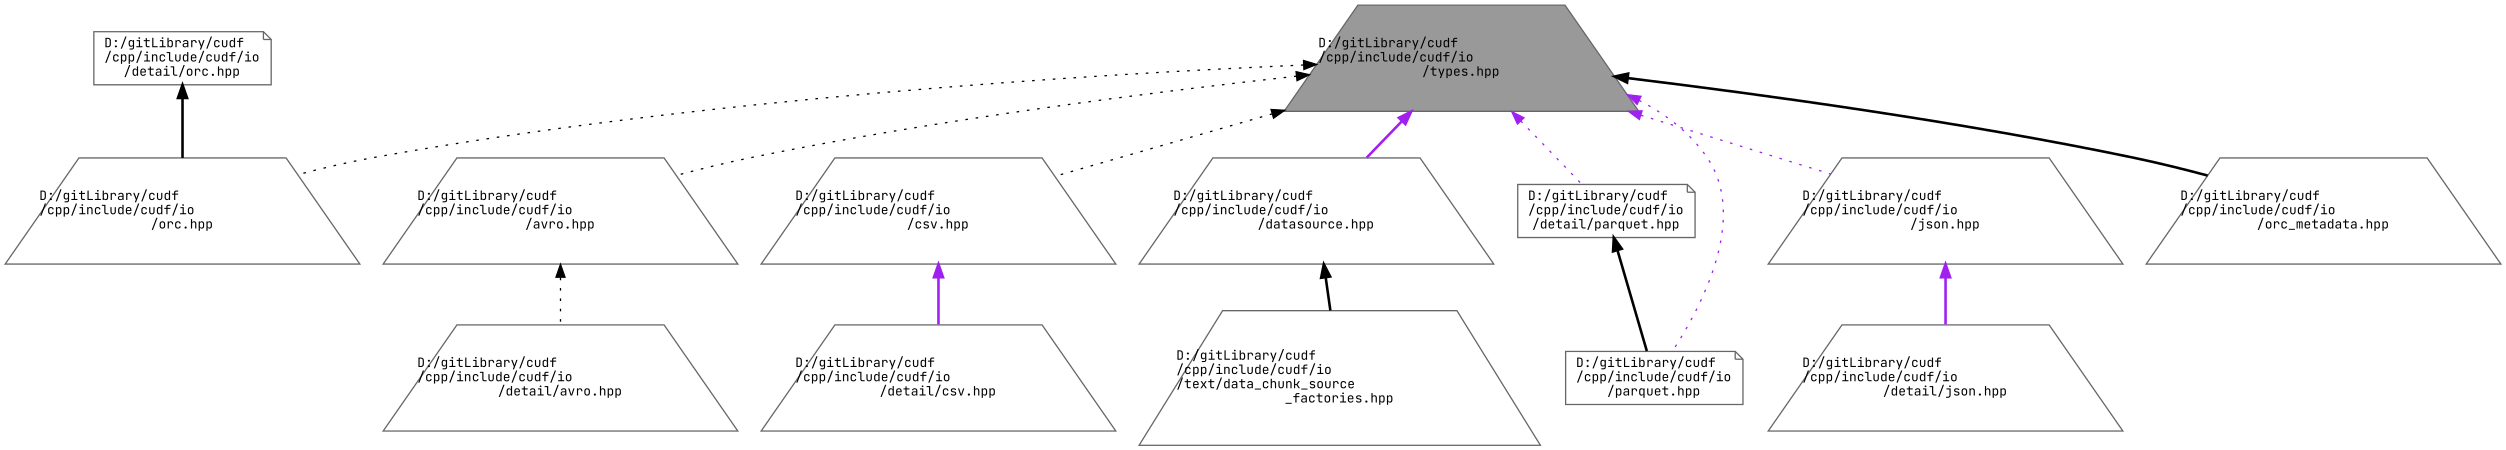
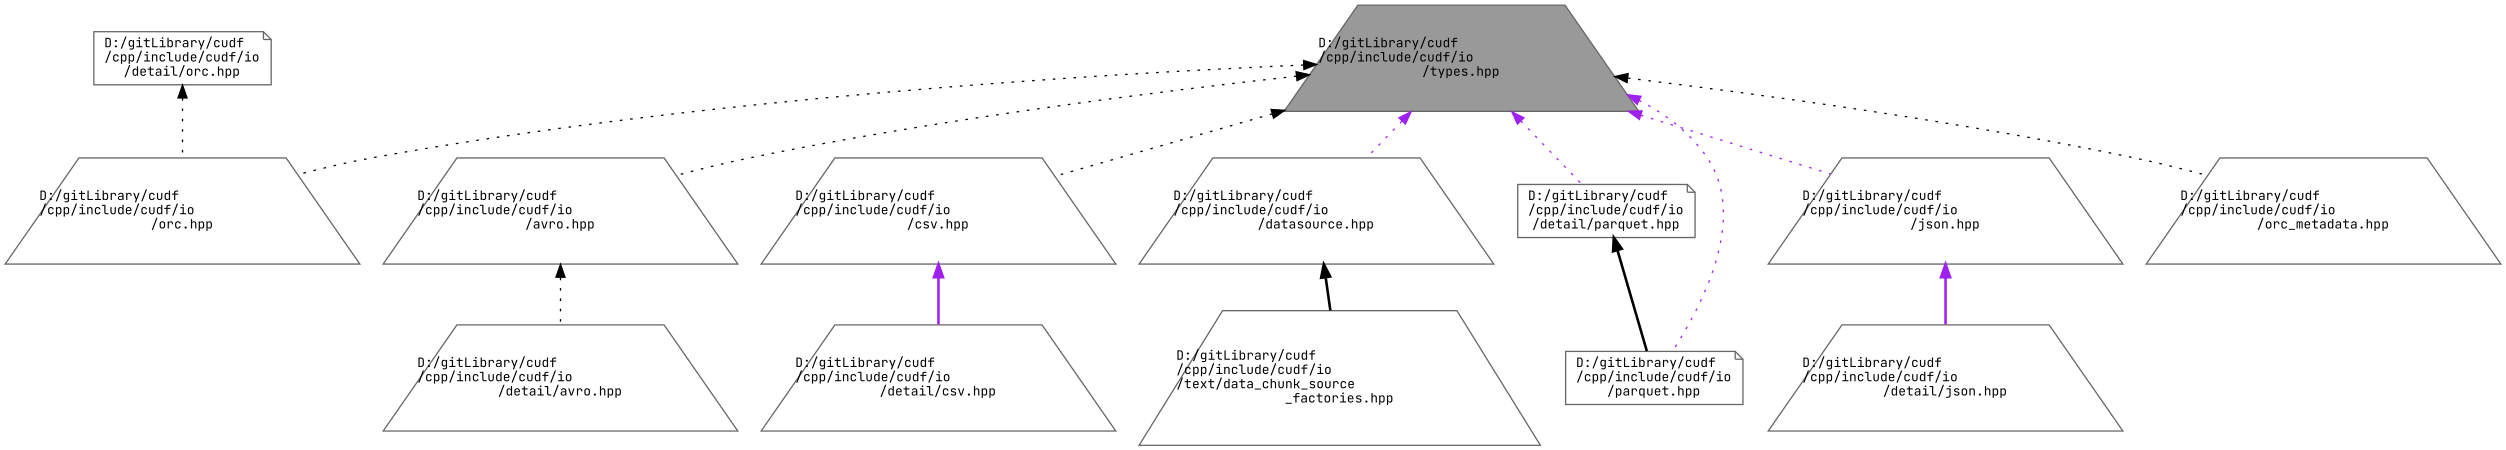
  digraph {
    fontname="JetBrains Mono"
    node [color=grey40 fillcolor=white fontname="JetBrains Mono" fontsize=10 shape=trapezium style=filled]
    edge [color=black dir=back fontname="JetBrains Mono" fontsize=10 labelfontname=Helvetica labelfontsize=10 style=dotted]
    n1 [color=gray40 fillcolor=grey60 fontcolor=black height=0.2 label="D:/gitLibrary/cudf\l/cpp/include/cudf/io\l/types.hpp" width=0.4]
    n2 [height=0.2 label="D:/gitLibrary/cudf\l/cpp/include/cudf/io\l/avro.hpp" width=0.4]
    n3 [height=0.2 label="D:/gitLibrary/cudf\l/cpp/include/cudf/io\l/csv.hpp" width=0.4]
    n4 [height=0.2 label="D:/gitLibrary/cudf\l/cpp/include/cudf/io\l/datasource.hpp" width=0.4]
    n5 [height=0.2 label="D:/gitLibrary/cudf\l/cpp/include/cudf/io\l/orc.hpp" width=0.4]
    n6 [height=0.2 label="D:/gitLibrary/cudf\l/cpp/include/cudf/io\l/detail/parquet.hpp" shape=note width=0.4]
    n7 [height=0.2 label="D:/gitLibrary/cudf\l/cpp/include/cudf/io\l/parquet.hpp" shape=note width=0.4]
    n8 [height=0.2 label="D:/gitLibrary/cudf\l/cpp/include/cudf/io\l/json.hpp" width=0.4]
    n9 [height=0.2 label="D:/gitLibrary/cudf\l/cpp/include/cudf/io\l/orc_metadata.hpp" width=0.4]
    n10 [height=0.2 label="D:/gitLibrary/cudf\l/cpp/include/cudf/io\l/detail/avro.hpp" width=0.4]
    n11 [height=0.2 label="D:/gitLibrary/cudf\l/cpp/include/cudf/io\l/detail/csv.hpp" width=0.4]
    n12 [height=0.2 label="D:/gitLibrary/cudf\l/cpp/include/cudf/io\l/text/data_chunk_source\l_factories.hpp" width=0.4]
    n13 [height=0.2 label="D:/gitLibrary/cudf\l/cpp/include/cudf/io\l/detail/orc.hpp" shape=note width=0.4]
    n14 [height=0.2 label="D:/gitLibrary/cudf\l/cpp/include/cudf/io\l/detail/json.hpp" width=0.4]
    n1 -> n2
    n1 -> n3
-   n1 -> n4 [color=purple style=bold]
+   n1 -> n4 [color=purple]
    n1 -> n5
    n1 -> n6 [color=purple]
    n1 -> n7 [color=purple]
    n1 -> n8 [color=purple]
-   n1 -> n9 [style=bold]
+   n1 -> n9
    n2 -> n10
    n3 -> n11 [color=purple style=bold]
    n4 -> n12 [style=bold]
    n6 -> n7 [style=bold]
    n8 -> n14 [color=purple style=bold]
-   n13 -> n5 [style=bold]
+   n13 -> n5
  }
